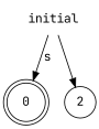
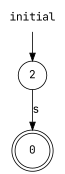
  digraph {
    fontname="JetBrains Mono"
    rankdir=TB
    node [fontname="JetBrains Mono"]
    edge [fontname="JetBrains Mono"]
    0 [height=0.61111 shape=doublecircle width=0.61111]
    n2 [height=0.5 label=2 shape=circle width=0.5]
    initial [height=0.5 shape=plaintext width=0.75]
-   initial -> 0 [label=s]
+   n2 -> 0 [label=s]
    initial -> n2
  }
